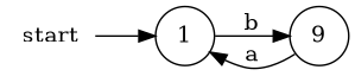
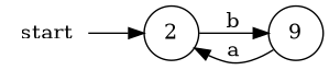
  digraph {
    rankdir=LR
    node [shape=circle]
    start [shape=none]
-   1
+   1 [label=2]
    n3 [label=9]
    start -> 1
    1 -> n3 [label=b]
    n3 -> 1 [label=a]
  }
